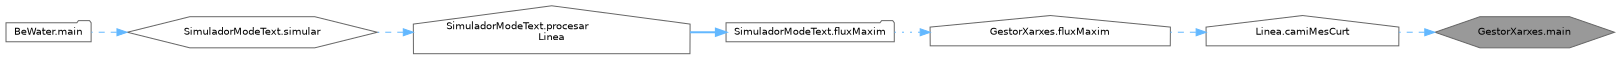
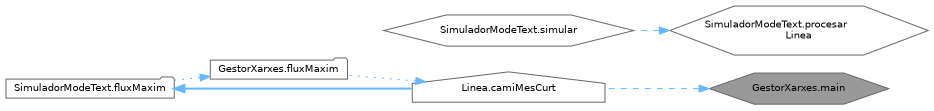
  digraph {
    rankdir=RL
    node [color=grey40 fillcolor=white fontname=Helvetica fontsize=10 shape=hexagon style=filled]
    edge [color=steelblue1 dir=back fontname=Helvetica fontsize=10 labelfontname=Helvetica labelfontsize=10 style=dashed]
    n1 [color=gray40 fillcolor=grey60 fontcolor=black height=0.2 label="GestorXarxes.main" width=0.4]
    n2 [height=0.2 label="Linea.camiMesCurt" shape=house width=0.4]
-   n3 [height=0.2 label="GestorXarxes.fluxMaxim" shape=house width=0.4]
+   n3 [height=0.2 label="GestorXarxes.fluxMaxim" shape=folder width=0.4]
    n4 [height=0.2 label="SimuladorModeText.fluxMaxim" shape=folder width=0.4]
-   n5 [height=0.2 label="SimuladorModeText.procesar\lLinea" shape=house width=0.4]
+   n5 [height=0.2 label="SimuladorModeText.procesar\lLinea" width=0.4]
    n6 [height=0.2 label="SimuladorModeText.simular" width=0.4]
-   n7 [height=0.2 label="BeWater.main" shape=folder width=0.4]
    n1 -> n2
-   n2 -> n3
+   n2 -> n3 [style=dotted]
    n3 -> n4 [style=dotted]
-   n4 -> n5 [style=bold]
+   n4 -> n2 [style=bold]
    n5 -> n6
-   n6 -> n7
  }
